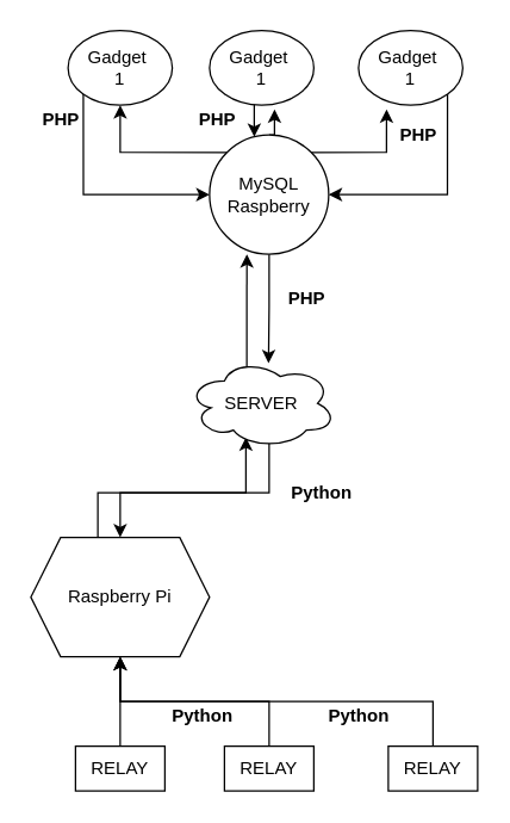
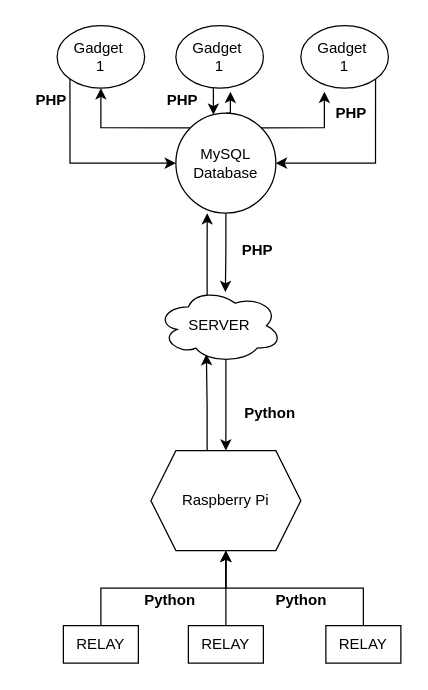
  <mxCell id="0" />
  <mxCell id="1" parent="0" />
  <mxCell id="2" style="edgeStyle=orthogonalEdgeStyle;rounded=0;orthogonalLoop=1;jettySize=auto;html=1;exitX=0.5;exitY=0;exitDx=0;exitDy=0;entryX=0.5;entryY=1;entryDx=0;entryDy=0;" edge="1" parent="1" source="3" target="9"><mxGeometry relative="1" as="geometry" /></mxCell>
  <mxCell id="3" value="RELAY" style="rounded=0;whiteSpace=wrap;html=1;" vertex="1" parent="1"><mxGeometry x="50" y="500" width="60" height="30" as="geometry" /></mxCell>
  <mxCell id="4" style="edgeStyle=orthogonalEdgeStyle;rounded=0;orthogonalLoop=1;jettySize=auto;html=1;exitX=0.5;exitY=0;exitDx=0;exitDy=0;entryX=0.5;entryY=1;entryDx=0;entryDy=0;" edge="1" parent="1" source="5" target="9"><mxGeometry relative="1" as="geometry" /></mxCell>
  <mxCell id="5" value="RELAY" style="rounded=0;whiteSpace=wrap;html=1;" vertex="1" parent="1"><mxGeometry x="150" y="500" width="60" height="30" as="geometry" /></mxCell>
  <mxCell id="6" style="edgeStyle=orthogonalEdgeStyle;rounded=0;orthogonalLoop=1;jettySize=auto;html=1;exitX=0.5;exitY=0;exitDx=0;exitDy=0;entryX=0.5;entryY=1;entryDx=0;entryDy=0;" edge="1" parent="1" source="7" target="9"><mxGeometry relative="1" as="geometry" /></mxCell>
  <mxCell id="7" value="RELAY" style="rounded=0;whiteSpace=wrap;html=1;" vertex="1" parent="1"><mxGeometry x="260" y="500" width="60" height="30" as="geometry" /></mxCell>
  <mxCell id="8" style="edgeStyle=orthogonalEdgeStyle;rounded=0;orthogonalLoop=1;jettySize=auto;html=1;exitX=0.375;exitY=0;exitDx=0;exitDy=0;entryX=0.394;entryY=0.88;entryDx=0;entryDy=0;entryPerimeter=0;" edge="1" parent="1" source="9" target="12"><mxGeometry relative="1" as="geometry" /></mxCell>
- <mxCell id="9" value="Raspberry Pi" style="shape=hexagon;perimeter=hexagonPerimeter2;whiteSpace=wrap;html=1;fixedSize=1;" vertex="1" parent="1"><mxGeometry x="20" y="360" width="120" height="80" as="geometry" /></mxCell>
+ <mxCell id="9" value="Raspberry Pi" style="shape=hexagon;perimeter=hexagonPerimeter2;whiteSpace=wrap;html=1;fixedSize=1;" vertex="1" parent="1"><mxGeometry x="120" y="360" width="120" height="80" as="geometry" /></mxCell>
  <mxCell id="10" style="edgeStyle=orthogonalEdgeStyle;rounded=0;orthogonalLoop=1;jettySize=auto;html=1;exitX=0.4;exitY=0.1;exitDx=0;exitDy=0;exitPerimeter=0;entryX=0.313;entryY=1;entryDx=0;entryDy=0;entryPerimeter=0;" edge="1" parent="1" source="12" target="17"><mxGeometry relative="1" as="geometry" /></mxCell>
  <mxCell id="11" style="edgeStyle=orthogonalEdgeStyle;rounded=0;orthogonalLoop=1;jettySize=auto;html=1;exitX=0.55;exitY=0.95;exitDx=0;exitDy=0;exitPerimeter=0;entryX=0.5;entryY=0;entryDx=0;entryDy=0;" edge="1" parent="1" source="12" target="9"><mxGeometry relative="1" as="geometry" /></mxCell>
- <mxCell id="12" value="SERVER" style="ellipse;shape=cloud;whiteSpace=wrap;html=1;" vertex="1" parent="1"><mxGeometry x="125" y="240" width="100" height="60" as="geometry" /></mxCell>
+ <mxCell id="12" value="SERVER" style="ellipse;shape=cloud;whiteSpace=wrap;html=1;" vertex="1" parent="1"><mxGeometry x="125" y="230" width="100" height="60" as="geometry" /></mxCell>
  <mxCell id="13" style="edgeStyle=orthogonalEdgeStyle;rounded=0;orthogonalLoop=1;jettySize=auto;html=1;exitX=0;exitY=0;exitDx=0;exitDy=0;entryX=0.5;entryY=1;entryDx=0;entryDy=0;" edge="1" parent="1" source="17" target="19"><mxGeometry relative="1" as="geometry"><mxPoint x="80" y="80" as="targetPoint" /></mxGeometry></mxCell>
  <mxCell id="14" style="edgeStyle=orthogonalEdgeStyle;rounded=0;orthogonalLoop=1;jettySize=auto;html=1;exitX=0.5;exitY=0;exitDx=0;exitDy=0;entryX=0.623;entryY=1.056;entryDx=0;entryDy=0;entryPerimeter=0;" edge="1" parent="1" source="17" target="21"><mxGeometry relative="1" as="geometry" /></mxCell>
  <mxCell id="15" style="edgeStyle=orthogonalEdgeStyle;rounded=0;orthogonalLoop=1;jettySize=auto;html=1;exitX=1;exitY=0;exitDx=0;exitDy=0;entryX=0.269;entryY=1.056;entryDx=0;entryDy=0;entryPerimeter=0;" edge="1" parent="1" source="17" target="23"><mxGeometry relative="1" as="geometry" /></mxCell>
  <mxCell id="16" style="edgeStyle=orthogonalEdgeStyle;rounded=0;orthogonalLoop=1;jettySize=auto;html=1;exitX=0.5;exitY=1;exitDx=0;exitDy=0;entryX=0.546;entryY=0.053;entryDx=0;entryDy=0;entryPerimeter=0;" edge="1" parent="1" source="17" target="12"><mxGeometry relative="1" as="geometry" /></mxCell>
- <mxCell id="17" value="MySQL&lt;br&gt;Raspberry" style="ellipse;whiteSpace=wrap;html=1;aspect=fixed;" vertex="1" parent="1"><mxGeometry x="140" y="90" width="80" height="80" as="geometry" /></mxCell>
+ <mxCell id="17" value="MySQL&lt;br&gt;Database" style="ellipse;whiteSpace=wrap;html=1;aspect=fixed;" vertex="1" parent="1"><mxGeometry x="140" y="90" width="80" height="80" as="geometry" /></mxCell>
  <mxCell id="18" style="edgeStyle=orthogonalEdgeStyle;rounded=0;orthogonalLoop=1;jettySize=auto;html=1;exitX=0;exitY=1;exitDx=0;exitDy=0;entryX=0;entryY=0.5;entryDx=0;entryDy=0;" edge="1" parent="1" source="19" target="17"><mxGeometry relative="1" as="geometry"><Array as="points"><mxPoint x="55" y="130" /></Array></mxGeometry></mxCell>
  <mxCell id="19" value="Gadget&amp;nbsp;&lt;br&gt;1" style="ellipse;whiteSpace=wrap;html=1;" vertex="1" parent="1"><mxGeometry x="45" y="20" width="70" height="50" as="geometry" /></mxCell>
  <mxCell id="20" style="edgeStyle=orthogonalEdgeStyle;rounded=0;orthogonalLoop=1;jettySize=auto;html=1;exitX=0;exitY=1;exitDx=0;exitDy=0;" edge="1" parent="1" source="21" target="17"><mxGeometry relative="1" as="geometry"><Array as="points"><mxPoint x="170" y="70" /><mxPoint x="170" y="70" /></Array></mxGeometry></mxCell>
  <mxCell id="21" value="Gadget&amp;nbsp;&lt;br&gt;1" style="ellipse;whiteSpace=wrap;html=1;" vertex="1" parent="1"><mxGeometry x="140" y="20" width="70" height="50" as="geometry" /></mxCell>
  <mxCell id="22" style="edgeStyle=orthogonalEdgeStyle;rounded=0;orthogonalLoop=1;jettySize=auto;html=1;exitX=1;exitY=1;exitDx=0;exitDy=0;entryX=1;entryY=0.5;entryDx=0;entryDy=0;" edge="1" parent="1" source="23" target="17"><mxGeometry relative="1" as="geometry"><Array as="points"><mxPoint x="300" y="130" /></Array></mxGeometry></mxCell>
  <mxCell id="23" value="Gadget&amp;nbsp;&lt;br&gt;1" style="ellipse;whiteSpace=wrap;html=1;" vertex="1" parent="1"><mxGeometry x="240" y="20" width="70" height="50" as="geometry" /></mxCell>
  <mxCell id="24" value="&lt;b&gt;PHP&lt;/b&gt;" style="text;html=1;align=center;verticalAlign=middle;resizable=0;points=[];autosize=1;strokeColor=none;" vertex="1" parent="1"><mxGeometry x="185" y="190" width="40" height="20" as="geometry" /></mxCell>
  <mxCell id="25" value="&lt;b&gt;Python&lt;/b&gt;" style="text;html=1;align=center;verticalAlign=middle;resizable=0;points=[];autosize=1;strokeColor=none;" vertex="1" parent="1"><mxGeometry x="185" y="320" width="60" height="20" as="geometry" /></mxCell>
  <mxCell id="26" value="&lt;b&gt;PHP&lt;/b&gt;" style="text;html=1;align=center;verticalAlign=middle;resizable=0;points=[];autosize=1;strokeColor=none;" vertex="1" parent="1"><mxGeometry x="260" y="80" width="40" height="20" as="geometry" /></mxCell>
  <mxCell id="27" value="&lt;b&gt;PHP&lt;/b&gt;" style="text;html=1;align=center;verticalAlign=middle;resizable=0;points=[];autosize=1;strokeColor=none;" vertex="1" parent="1"><mxGeometry x="125" y="70" width="40" height="20" as="geometry" /></mxCell>
  <mxCell id="28" value="&lt;b&gt;PHP&lt;/b&gt;" style="text;html=1;align=center;verticalAlign=middle;resizable=0;points=[];autosize=1;strokeColor=none;" vertex="1" parent="1"><mxGeometry x="20" y="70" width="40" height="20" as="geometry" /></mxCell>
  <mxCell id="29" value="&lt;b&gt;Python&lt;/b&gt;" style="text;html=1;align=center;verticalAlign=middle;resizable=0;points=[];autosize=1;strokeColor=none;" vertex="1" parent="1"><mxGeometry x="210" y="470" width="60" height="20" as="geometry" /></mxCell>
  <mxCell id="30" value="&lt;b&gt;Python&lt;/b&gt;" style="text;html=1;align=center;verticalAlign=middle;resizable=0;points=[];autosize=1;strokeColor=none;" vertex="1" parent="1"><mxGeometry x="105" y="470" width="60" height="20" as="geometry" /></mxCell>
